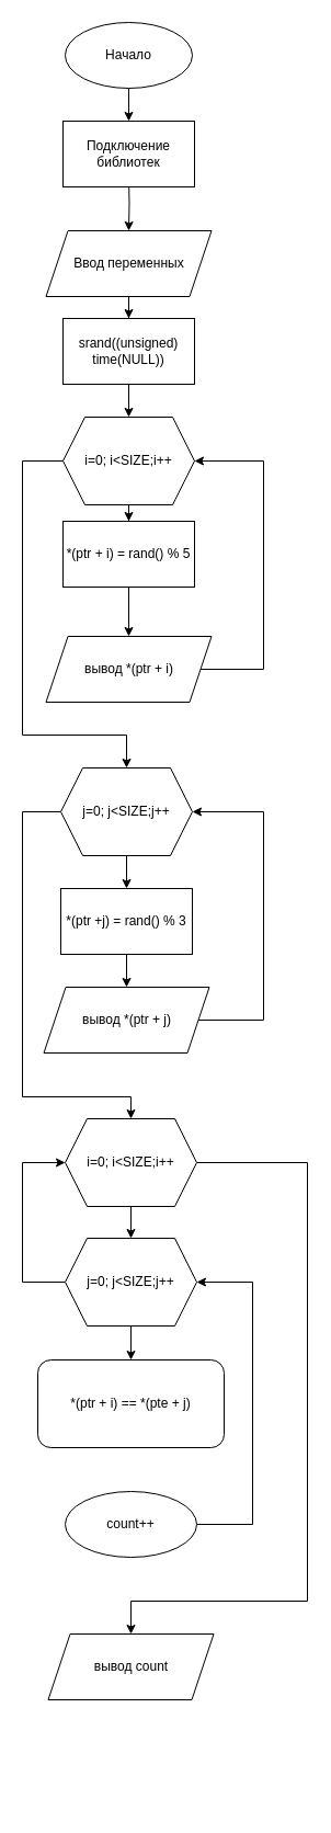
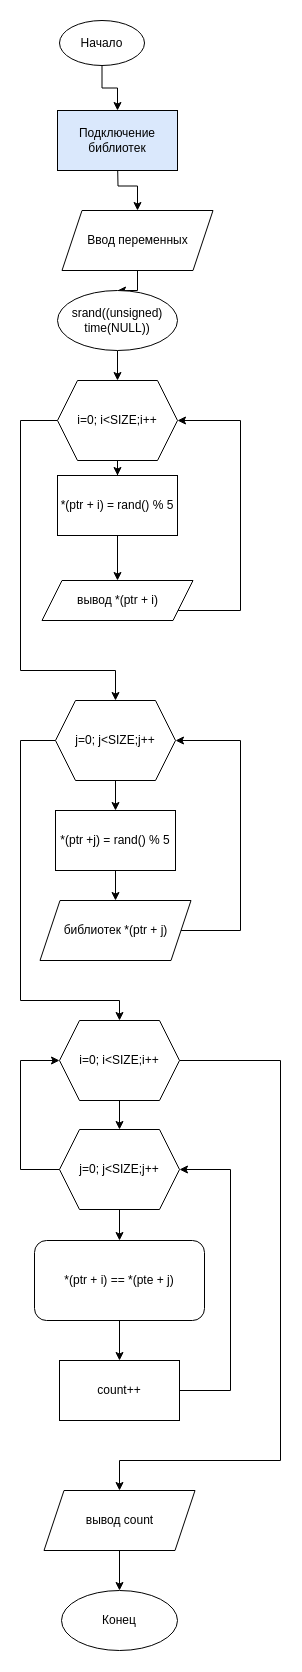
  <mxCell id="0" />
  <mxCell id="1" parent="0" />
  <mxCell id="2" value="" style="edgeStyle=orthogonalEdgeStyle;rounded=0;orthogonalLoop=1;jettySize=auto;html=1;" edge="1" parent="1" source="3" target="6"><mxGeometry relative="1" as="geometry" /></mxCell>
- <mxCell id="3" value="Начало" style="ellipse;whiteSpace=wrap;html=1;" vertex="1" parent="1"><mxGeometry x="59" y="20" width="116" height="60" as="geometry" /></mxCell>
+ <mxCell id="3" value="Начало" style="ellipse;whiteSpace=wrap;html=1;" vertex="1" parent="1"><mxGeometry x="59" y="20" width="85" height="45" as="geometry" /></mxCell>
  <mxCell id="4" style="edgeStyle=orthogonalEdgeStyle;rounded=0;orthogonalLoop=1;jettySize=auto;html=1;exitX=0.5;exitY=1;exitDx=0;exitDy=0;" edge="1" parent="1" source="3" target="3"><mxGeometry relative="1" as="geometry" /></mxCell>
  <mxCell id="5" value="" style="edgeStyle=orthogonalEdgeStyle;rounded=0;orthogonalLoop=1;jettySize=auto;html=1;" edge="1" parent="1" target="8"><mxGeometry relative="1" as="geometry"><mxPoint x="117" y="160" as="sourcePoint" /></mxGeometry></mxCell>
- <mxCell id="6" value="Подключение&lt;div&gt;библиотек&lt;/div&gt;" style="rounded=0;whiteSpace=wrap;html=1;" vertex="1" parent="1"><mxGeometry x="57" y="110" width="120" height="60" as="geometry" /></mxCell>
+ <mxCell id="6" value="Подключение&lt;div&gt;библиотек&lt;/div&gt;" style="rounded=0;whiteSpace=wrap;html=1;fillColor=#dae8fc;" vertex="1" parent="1"><mxGeometry x="57" y="110" width="120" height="60" as="geometry" /></mxCell>
  <mxCell id="7" value="" style="edgeStyle=orthogonalEdgeStyle;rounded=0;orthogonalLoop=1;jettySize=auto;html=1;" edge="1" parent="1" source="8" target="14"><mxGeometry relative="1" as="geometry" /></mxCell>
- <mxCell id="8" value="Ввод переменных" style="shape=parallelogram;perimeter=parallelogramPerimeter;whiteSpace=wrap;html=1;fixedSize=1;" vertex="1" parent="1"><mxGeometry x="41.5" y="210" width="151" height="60" as="geometry" /></mxCell>
+ <mxCell id="8" value="Ввод переменных" style="shape=parallelogram;perimeter=parallelogramPerimeter;whiteSpace=wrap;html=1;fixedSize=1;" vertex="1" parent="1"><mxGeometry x="61.5" y="210" width="151" height="60" as="geometry" /></mxCell>
  <mxCell id="9" value="" style="edgeStyle=orthogonalEdgeStyle;rounded=0;orthogonalLoop=1;jettySize=auto;html=1;" edge="1" parent="1" source="11" target="16"><mxGeometry relative="1" as="geometry" /></mxCell>
  <mxCell id="10" style="edgeStyle=orthogonalEdgeStyle;rounded=0;orthogonalLoop=1;jettySize=auto;html=1;entryX=0.5;entryY=0;entryDx=0;entryDy=0;" edge="1" parent="1" source="11" target="21"><mxGeometry relative="1" as="geometry"><mxPoint x="119" y="670" as="targetPoint" /><Array as="points"><mxPoint x="20" y="420" /><mxPoint x="20" y="670" /><mxPoint x="115" y="670" /></Array></mxGeometry></mxCell>
  <mxCell id="11" value="i=0; i&amp;lt;SIZE;i++" style="shape=hexagon;perimeter=hexagonPerimeter2;whiteSpace=wrap;html=1;fixedSize=1;" vertex="1" parent="1"><mxGeometry x="57" y="380" width="120" height="80" as="geometry" /></mxCell>
+ <mxCell id="12" value="Конец" style="ellipse;whiteSpace=wrap;html=1;" vertex="1" parent="1"><mxGeometry x="61" y="1590" width="116" height="60" as="geometry" /></mxCell>
  <mxCell id="13" value="" style="edgeStyle=orthogonalEdgeStyle;rounded=0;orthogonalLoop=1;jettySize=auto;html=1;" edge="1" parent="1" source="14" target="11"><mxGeometry relative="1" as="geometry" /></mxCell>
- <mxCell id="14" value="srand((unsigned)&lt;div&gt;time(NULL))&lt;br&gt;&lt;/div&gt;" style="rounded=0;whiteSpace=wrap;html=1;" vertex="1" parent="1"><mxGeometry x="57" y="290" width="120" height="60" as="geometry" /></mxCell>
+ <mxCell id="14" value="srand((unsigned)&lt;div&gt;time(NULL))&lt;br&gt;&lt;/div&gt;" style="ellipse;whiteSpace=wrap;html=1;" vertex="1" parent="1"><mxGeometry x="57" y="290" width="120" height="60" as="geometry" /></mxCell>
  <mxCell id="15" value="" style="edgeStyle=orthogonalEdgeStyle;rounded=0;orthogonalLoop=1;jettySize=auto;html=1;" edge="1" parent="1" source="16" target="18"><mxGeometry relative="1" as="geometry" /></mxCell>
  <mxCell id="16" value="&lt;div&gt;*(ptr + i) = rand() % 5&lt;br&gt;&lt;/div&gt;" style="rounded=0;whiteSpace=wrap;html=1;" vertex="1" parent="1"><mxGeometry x="57" y="475" width="120" height="60" as="geometry" /></mxCell>
  <mxCell id="17" style="edgeStyle=orthogonalEdgeStyle;rounded=0;orthogonalLoop=1;jettySize=auto;html=1;entryX=1;entryY=0.5;entryDx=0;entryDy=0;" edge="1" parent="1" source="18" target="11"><mxGeometry relative="1" as="geometry"><mxPoint x="179" y="420" as="targetPoint" /><Array as="points"><mxPoint x="240" y="610" /><mxPoint x="240" y="420" /></Array></mxGeometry></mxCell>
- <mxCell id="18" value="вывод *(ptr + i)" style="shape=parallelogram;perimeter=parallelogramPerimeter;whiteSpace=wrap;html=1;fixedSize=1;" vertex="1" parent="1"><mxGeometry x="41.5" y="580" width="151" height="60" as="geometry" /></mxCell>
+ <mxCell id="18" value="вывод *(ptr + i)" style="shape=parallelogram;perimeter=parallelogramPerimeter;whiteSpace=wrap;html=1;fixedSize=1;" vertex="1" parent="1"><mxGeometry x="41.5" y="580" width="151" height="40" as="geometry" /></mxCell>
  <mxCell id="19" value="" style="edgeStyle=orthogonalEdgeStyle;rounded=0;orthogonalLoop=1;jettySize=auto;html=1;" edge="1" parent="1" source="21" target="23"><mxGeometry relative="1" as="geometry" /></mxCell>
  <mxCell id="20" style="edgeStyle=orthogonalEdgeStyle;rounded=0;orthogonalLoop=1;jettySize=auto;html=1;entryX=0.5;entryY=0;entryDx=0;entryDy=0;" edge="1" parent="1" source="21" target="28"><mxGeometry relative="1" as="geometry"><mxPoint x="119" y="1000" as="targetPoint" /><Array as="points"><mxPoint x="20" y="740" /><mxPoint x="20" y="1000" /><mxPoint x="119" y="1000" /></Array></mxGeometry></mxCell>
  <mxCell id="21" value="j=0; j&amp;lt;SIZE;j++" style="shape=hexagon;perimeter=hexagonPerimeter2;whiteSpace=wrap;html=1;fixedSize=1;" vertex="1" parent="1"><mxGeometry x="55" y="700" width="120" height="80" as="geometry" /></mxCell>
  <mxCell id="22" value="" style="edgeStyle=orthogonalEdgeStyle;rounded=0;orthogonalLoop=1;jettySize=auto;html=1;" edge="1" parent="1" source="23" target="25"><mxGeometry relative="1" as="geometry" /></mxCell>
- <mxCell id="23" value="&lt;div&gt;*(ptr +j) = rand() % 3&lt;br&gt;&lt;/div&gt;" style="rounded=0;whiteSpace=wrap;html=1;" vertex="1" parent="1"><mxGeometry x="55" y="810" width="120" height="60" as="geometry" /></mxCell>
+ <mxCell id="23" value="&lt;div&gt;*(ptr +j) = rand() % 5&lt;br&gt;&lt;/div&gt;" style="rounded=0;whiteSpace=wrap;html=1;" vertex="1" parent="1"><mxGeometry x="55" y="810" width="120" height="60" as="geometry" /></mxCell>
  <mxCell id="24" style="edgeStyle=orthogonalEdgeStyle;rounded=0;orthogonalLoop=1;jettySize=auto;html=1;entryX=1;entryY=0.5;entryDx=0;entryDy=0;" edge="1" parent="1" source="25" target="21"><mxGeometry relative="1" as="geometry"><mxPoint x="239" y="740" as="targetPoint" /><Array as="points"><mxPoint x="240" y="930" /><mxPoint x="240" y="740" /></Array></mxGeometry></mxCell>
- <mxCell id="25" value="вывод *(ptr + j)" style="shape=parallelogram;perimeter=parallelogramPerimeter;whiteSpace=wrap;html=1;fixedSize=1;" vertex="1" parent="1"><mxGeometry x="39.5" y="900" width="151" height="60" as="geometry" /></mxCell>
+ <mxCell id="25" value="библиотек *(ptr + j)" style="shape=parallelogram;perimeter=parallelogramPerimeter;whiteSpace=wrap;html=1;fixedSize=1;" vertex="1" parent="1"><mxGeometry x="39.5" y="900" width="151" height="60" as="geometry" /></mxCell>
  <mxCell id="26" value="" style="edgeStyle=orthogonalEdgeStyle;rounded=0;orthogonalLoop=1;jettySize=auto;html=1;" edge="1" parent="1" source="28" target="31"><mxGeometry relative="1" as="geometry" /></mxCell>
  <mxCell id="27" style="edgeStyle=orthogonalEdgeStyle;rounded=0;orthogonalLoop=1;jettySize=auto;html=1;entryX=0.5;entryY=0;entryDx=0;entryDy=0;" edge="1" parent="1" source="28" target="37"><mxGeometry relative="1" as="geometry"><mxPoint x="119" y="1460" as="targetPoint" /><Array as="points"><mxPoint x="280" y="1060" /><mxPoint x="280" y="1460" /><mxPoint x="119" y="1460" /></Array></mxGeometry></mxCell>
  <mxCell id="28" value="i=0; i&amp;lt;SIZE;i++" style="shape=hexagon;perimeter=hexagonPerimeter2;whiteSpace=wrap;html=1;fixedSize=1;" vertex="1" parent="1"><mxGeometry x="59" y="1020" width="120" height="80" as="geometry" /></mxCell>
  <mxCell id="29" value="" style="edgeStyle=orthogonalEdgeStyle;rounded=0;orthogonalLoop=1;jettySize=auto;html=1;" edge="1" parent="1" source="31" target="33"><mxGeometry relative="1" as="geometry" /></mxCell>
  <mxCell id="30" style="edgeStyle=orthogonalEdgeStyle;rounded=0;orthogonalLoop=1;jettySize=auto;html=1;entryX=0;entryY=0.5;entryDx=0;entryDy=0;" edge="1" parent="1" source="31" target="28"><mxGeometry relative="1" as="geometry"><mxPoint x="19" y="1060" as="targetPoint" /><Array as="points"><mxPoint x="20" y="1169" /><mxPoint x="20" y="1060" /></Array></mxGeometry></mxCell>
  <mxCell id="31" value="j=0; j&amp;lt;SIZE;j++" style="shape=hexagon;perimeter=hexagonPerimeter2;whiteSpace=wrap;html=1;fixedSize=1;" vertex="1" parent="1"><mxGeometry x="59" y="1129" width="120" height="80" as="geometry" /></mxCell>
+ <mxCell id="32" value="" style="edgeStyle=orthogonalEdgeStyle;rounded=0;orthogonalLoop=1;jettySize=auto;html=1;" edge="1" parent="1" source="33" target="35"><mxGeometry relative="1" as="geometry" /></mxCell>
  <mxCell id="33" value="*(ptr + i) == *(pte + j)" style="whiteSpace=wrap;html=1;rounded=1;" vertex="1" parent="1"><mxGeometry x="34" y="1240" width="170" height="80" as="geometry" /></mxCell>
  <mxCell id="34" style="edgeStyle=orthogonalEdgeStyle;rounded=0;orthogonalLoop=1;jettySize=auto;html=1;entryX=1;entryY=0.5;entryDx=0;entryDy=0;" edge="1" parent="1" source="35" target="31"><mxGeometry relative="1" as="geometry"><mxPoint x="229" y="1160" as="targetPoint" /><Array as="points"><mxPoint x="230" y="1390" /><mxPoint x="230" y="1169" /></Array></mxGeometry></mxCell>
- <mxCell id="35" value="count++" style="ellipse;whiteSpace=wrap;html=1;" vertex="1" parent="1"><mxGeometry x="59" y="1360" width="120" height="60" as="geometry" /></mxCell>
+ <mxCell id="35" value="count++" style="rounded=0;whiteSpace=wrap;html=1;" vertex="1" parent="1"><mxGeometry x="59" y="1360" width="120" height="60" as="geometry" /></mxCell>
+ <mxCell id="36" value="" style="edgeStyle=orthogonalEdgeStyle;rounded=0;orthogonalLoop=1;jettySize=auto;html=1;" edge="1" parent="1" source="37" target="12"><mxGeometry relative="1" as="geometry" /></mxCell>
  <mxCell id="37" value="вывод&amp;nbsp;count" style="shape=parallelogram;perimeter=parallelogramPerimeter;whiteSpace=wrap;html=1;fixedSize=1;" vertex="1" parent="1"><mxGeometry x="43.5" y="1490" width="151" height="60" as="geometry" /></mxCell>
